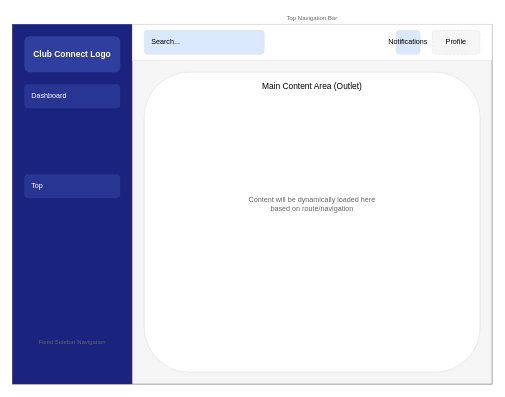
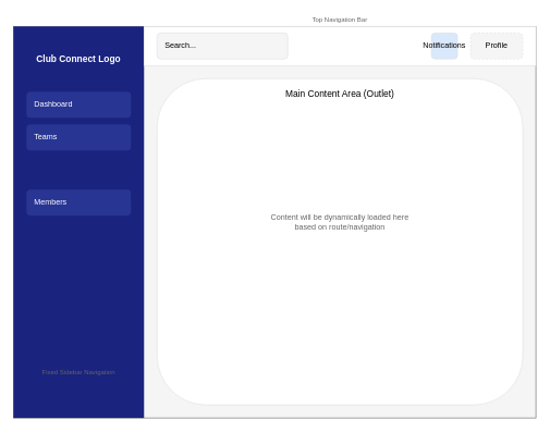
  <mxCell id="0" />
  <mxCell id="1" parent="0" />
  <mxCell id="2" value="" style="rounded=0;whiteSpace=wrap;html=1;fillColor=#f5f5f5;strokeColor=#666666;" parent="1" vertex="1"><mxGeometry x="20" y="40" width="800" height="600" as="geometry" /></mxCell>
  <mxCell id="3" value="" style="rounded=0;whiteSpace=wrap;html=1;fillColor=#1a237e;strokeColor=none;" parent="1" vertex="1"><mxGeometry x="20" y="40" width="200" height="600" as="geometry" /></mxCell>
- <mxCell id="4" value="Club Connect Logo" style="rounded=1;whiteSpace=wrap;html=1;fillColor=#303f9f;strokeColor=none;fontColor=#ffffff;fontSize=14;fontStyle=1" parent="1" vertex="1"><mxGeometry x="40" y="60" width="160" height="60" as="geometry" /></mxCell>
+ <mxCell id="4" value="Club Connect Logo" style="rounded=1;whiteSpace=wrap;html=1;fillColor=#1a237e;strokeColor=none;fontColor=#ffffff;fontSize=14;fontStyle=1;" parent="1" vertex="1"><mxGeometry x="40" y="60" width="160" height="60" as="geometry" /></mxCell>
  <mxCell id="5" value="Dashboard" style="rounded=1;whiteSpace=wrap;html=1;align=left;spacingLeft=10;fillColor=#283593;strokeColor=none;fontColor=#ffffff;" parent="1" vertex="1"><mxGeometry x="40" y="140" width="160" height="40" as="geometry" /></mxCell>
- <mxCell id="7" value="Top" style="rounded=1;whiteSpace=wrap;html=1;align=left;spacingLeft=10;fillColor=#283593;strokeColor=none;fontColor=#ffffff;" parent="1" vertex="1"><mxGeometry x="40" y="290" width="160" height="40" as="geometry" /></mxCell>
+ <mxCell id="6" value="Teams" style="rounded=1;whiteSpace=wrap;html=1;align=left;spacingLeft=10;fillColor=#283593;strokeColor=none;fontColor=#ffffff;" parent="1" vertex="1"><mxGeometry x="40" y="190" width="160" height="40" as="geometry" /></mxCell>
+ <mxCell id="7" value="Members" style="rounded=1;whiteSpace=wrap;html=1;align=left;spacingLeft=10;fillColor=#283593;strokeColor=none;fontColor=#ffffff;" parent="1" vertex="1"><mxGeometry x="40" y="290" width="160" height="40" as="geometry" /></mxCell>
  <mxCell id="8" value="" style="rounded=0;whiteSpace=wrap;html=1;fillColor=#ffffff;strokeColor=#e0e0e0;" parent="1" vertex="1"><mxGeometry x="220" y="40" width="600" height="60" as="geometry" /></mxCell>
- <mxCell id="9" value="Search..." style="rounded=1;whiteSpace=wrap;html=1;align=left;spacingLeft=10;fillColor=#dae8fc;strokeColor=#e0e0e0;fontColor=#000000;" parent="1" vertex="1"><mxGeometry x="240" y="50" width="200" height="40" as="geometry" /></mxCell>
+ <mxCell id="9" value="Search..." style="rounded=1;whiteSpace=wrap;html=1;align=left;spacingLeft=10;fillColor=#f5f5f5;strokeColor=#e0e0e0;fontColor=#000000;" parent="1" vertex="1"><mxGeometry x="240" y="50" width="200" height="40" as="geometry" /></mxCell>
  <mxCell id="10" value="Notifications" style="rounded=1;whiteSpace=wrap;html=1;fillColor=#dae8fc;strokeColor=#e0e0e0;fontColor=#000000;" parent="1" vertex="1"><mxGeometry x="660" y="50" width="40" height="40" as="geometry" /></mxCell>
  <mxCell id="11" value="Profile" style="rounded=1;whiteSpace=wrap;html=1;fillColor=#f5f5f5;strokeColor=#e0e0e0;fontColor=#000000;dashed=1;" parent="1" vertex="1"><mxGeometry x="720" y="50" width="80" height="40" as="geometry" /></mxCell>
  <mxCell id="12" value="Main Content Area (Outlet)" style="rounded=1;whiteSpace=wrap;html=1;fillColor=#ffffff;strokeColor=#e0e0e0;fontSize=14;verticalAlign=top;spacing=10;" parent="1" vertex="1"><mxGeometry x="240" y="120" width="560" height="500" as="geometry" /></mxCell>
  <mxCell id="13" value="Content will be dynamically loaded here&#10;based on route/navigation" style="text;html=1;strokeColor=none;fillColor=none;align=center;verticalAlign=middle;whiteSpace=wrap;rounded=0;fontSize=12;fontColor=#666666;" parent="1" vertex="1"><mxGeometry x="260" y="320" width="520" height="40" as="geometry" /></mxCell>
  <mxCell id="14" value="Fixed Sidebar Navigation" style="text;html=1;strokeColor=none;fillColor=none;align=center;verticalAlign=middle;whiteSpace=wrap;rounded=0;fontSize=10;fontColor=#666666;" parent="1" vertex="1"><mxGeometry x="40" y="560" width="160" height="20" as="geometry" /></mxCell>
  <mxCell id="15" value="Top Navigation Bar" style="text;html=1;strokeColor=none;fillColor=none;align=center;verticalAlign=middle;whiteSpace=wrap;rounded=0;fontSize=10;fontColor=#666666;" parent="1" vertex="1"><mxGeometry x="440" y="20" width="160" height="20" as="geometry" /></mxCell>
